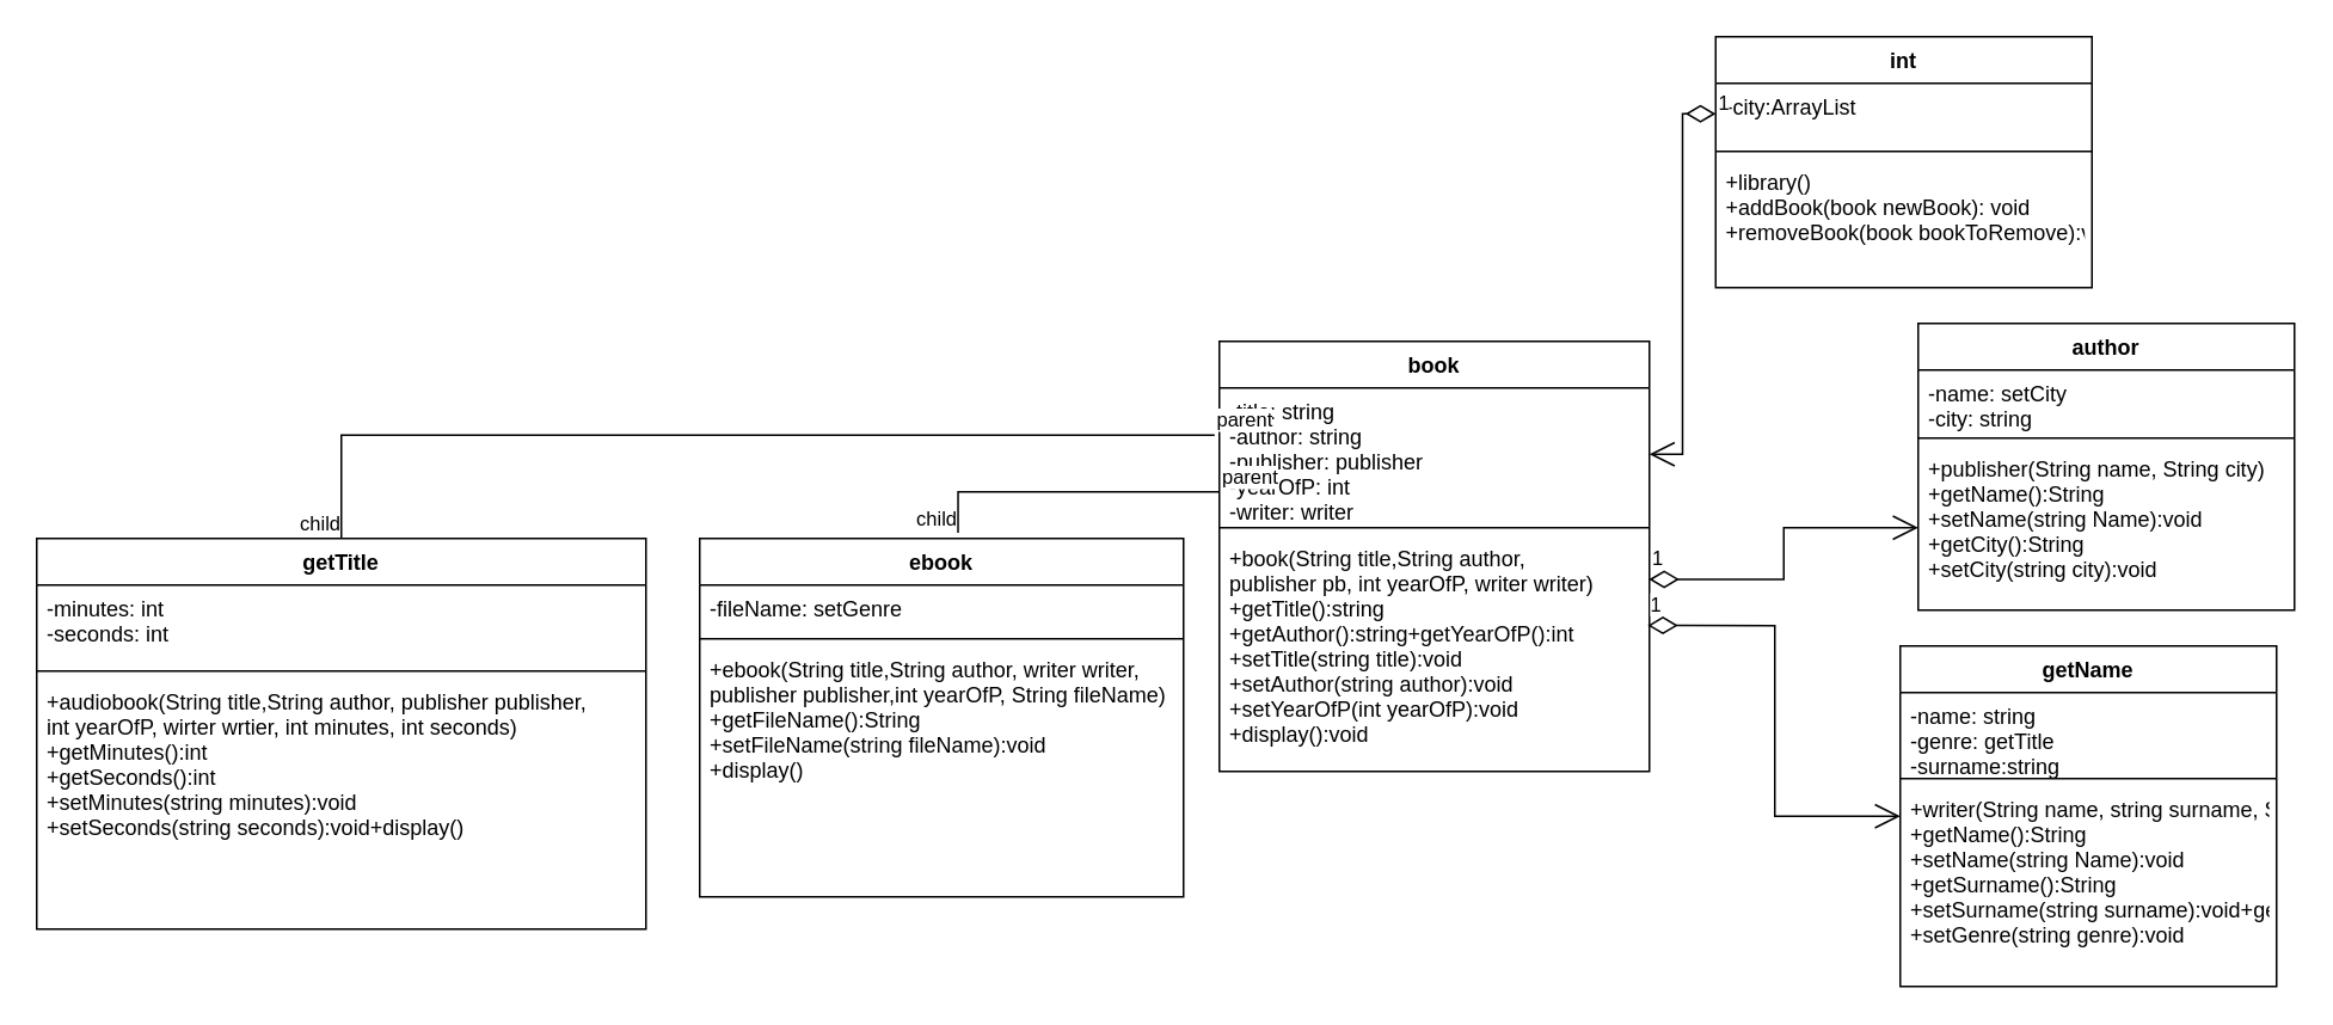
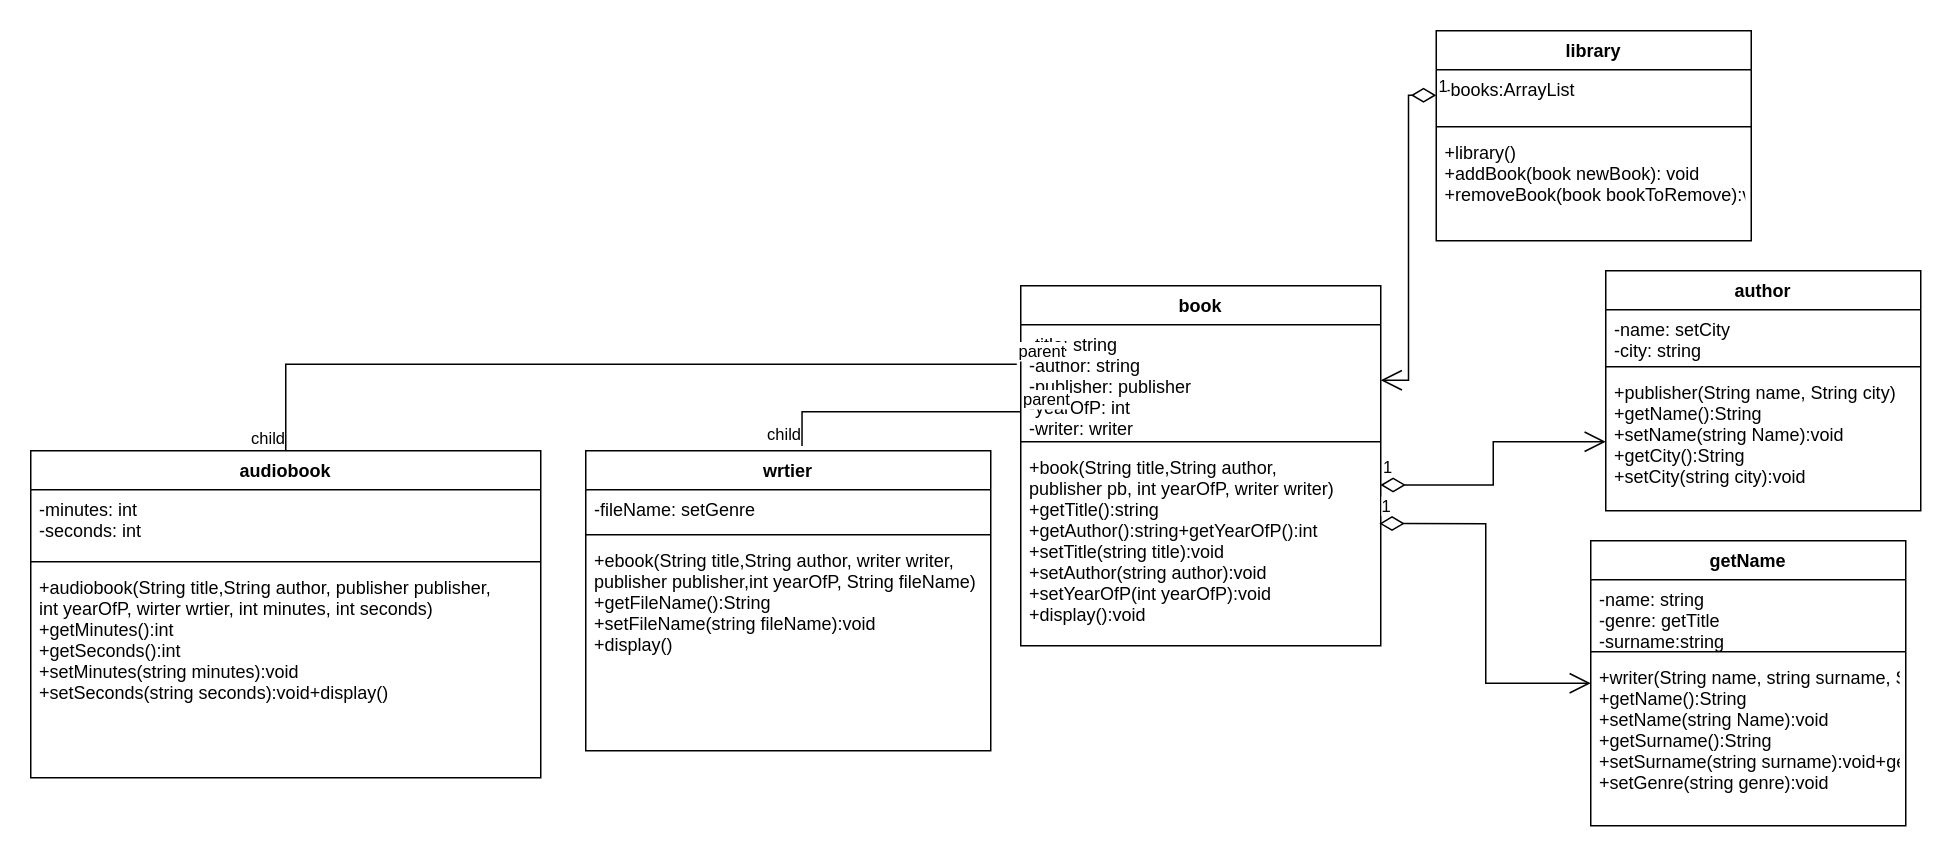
  <mxCell id="0" />
  <mxCell id="1" parent="0" />
  <mxCell id="2" value="book&#10;" style="swimlane;fontStyle=1;align=center;verticalAlign=top;childLayout=stackLayout;horizontal=1;startSize=26;horizontalStack=0;resizeParent=1;resizeParentMax=0;resizeLast=0;collapsible=1;marginBottom=0;" vertex="1" parent="1"><mxGeometry x="680" y="190" width="240" height="240" as="geometry" /></mxCell>
  <mxCell id="3" value="-title: string&#10;-author: string&#10;-publisher: publisher&#10;-yearOfP: int&#10;-writer: writer&#10;" style="text;strokeColor=none;fillColor=none;align=left;verticalAlign=top;spacingLeft=4;spacingRight=4;overflow=hidden;rotatable=0;points=[[0,0.5],[1,0.5]];portConstraint=eastwest;" vertex="1" parent="2"><mxGeometry y="26" width="240" height="74" as="geometry" /></mxCell>
  <mxCell id="4" value="" style="line;strokeWidth=1;fillColor=none;align=left;verticalAlign=middle;spacingTop=-1;spacingLeft=3;spacingRight=3;rotatable=0;labelPosition=right;points=[];portConstraint=eastwest;" vertex="1" parent="2"><mxGeometry y="100" width="240" height="8" as="geometry" /></mxCell>
  <mxCell id="5" value="+book(String title,String author,&#10;publisher pb, int yearOfP, writer writer)&#10;+getTitle():string&#10;+getAuthor():string+getYearOfP():int&#10;+setTitle(string title):void&#10;+setAuthor(string author):void&#10;+setYearOfP(int yearOfP):void&#10;+display():void&#10;" style="text;strokeColor=none;fillColor=none;align=left;verticalAlign=top;spacingLeft=4;spacingRight=4;overflow=hidden;rotatable=0;points=[[0,0.5],[1,0.5]];portConstraint=eastwest;" vertex="1" parent="2"><mxGeometry y="108" width="240" height="132" as="geometry" /></mxCell>
- <mxCell id="6" value="ebook&#10;" style="swimlane;fontStyle=1;align=center;verticalAlign=top;childLayout=stackLayout;horizontal=1;startSize=26;horizontalStack=0;resizeParent=1;resizeParentMax=0;resizeLast=0;collapsible=1;marginBottom=0;" vertex="1" parent="1"><mxGeometry x="390" y="300" width="270" height="200" as="geometry" /></mxCell>
+ <mxCell id="6" value="wrtier&#10;" style="swimlane;fontStyle=1;align=center;verticalAlign=top;childLayout=stackLayout;horizontal=1;startSize=26;horizontalStack=0;resizeParent=1;resizeParentMax=0;resizeLast=0;collapsible=1;marginBottom=0;" vertex="1" parent="1"><mxGeometry x="390" y="300" width="270" height="200" as="geometry" /></mxCell>
  <mxCell id="7" value="-fileName: setGenre" style="text;strokeColor=none;fillColor=none;align=left;verticalAlign=top;spacingLeft=4;spacingRight=4;overflow=hidden;rotatable=0;points=[[0,0.5],[1,0.5]];portConstraint=eastwest;" vertex="1" parent="6"><mxGeometry y="26" width="270" height="26" as="geometry" /></mxCell>
  <mxCell id="8" value="" style="line;strokeWidth=1;fillColor=none;align=left;verticalAlign=middle;spacingTop=-1;spacingLeft=3;spacingRight=3;rotatable=0;labelPosition=right;points=[];portConstraint=eastwest;" vertex="1" parent="6"><mxGeometry y="52" width="270" height="8" as="geometry" /></mxCell>
  <mxCell id="9" value="+ebook(String title,String author, writer writer,&#10;publisher publisher,int yearOfP, String fileName)&#10;+getFileName():String&#10;+setFileName(string fileName):void&#10;+display()&#10;" style="text;strokeColor=none;fillColor=none;align=left;verticalAlign=top;spacingLeft=4;spacingRight=4;overflow=hidden;rotatable=0;points=[[0,0.5],[1,0.5]];portConstraint=eastwest;" vertex="1" parent="6"><mxGeometry y="60" width="270" height="140" as="geometry" /></mxCell>
- <mxCell id="10" value="getTitle&#10;" style="swimlane;fontStyle=1;align=center;verticalAlign=top;childLayout=stackLayout;horizontal=1;startSize=26;horizontalStack=0;resizeParent=1;resizeParentMax=0;resizeLast=0;collapsible=1;marginBottom=0;" vertex="1" parent="1"><mxGeometry x="20" y="300" width="340" height="218" as="geometry" /></mxCell>
+ <mxCell id="10" value="audiobook&#10;" style="swimlane;fontStyle=1;align=center;verticalAlign=top;childLayout=stackLayout;horizontal=1;startSize=26;horizontalStack=0;resizeParent=1;resizeParentMax=0;resizeLast=0;collapsible=1;marginBottom=0;" vertex="1" parent="1"><mxGeometry x="20" y="300" width="340" height="218" as="geometry" /></mxCell>
  <mxCell id="11" value="-minutes: int&#10;-seconds: int&#10;" style="text;strokeColor=none;fillColor=none;align=left;verticalAlign=top;spacingLeft=4;spacingRight=4;overflow=hidden;rotatable=0;points=[[0,0.5],[1,0.5]];portConstraint=eastwest;" vertex="1" parent="10"><mxGeometry y="26" width="340" height="44" as="geometry" /></mxCell>
  <mxCell id="12" value="" style="line;strokeWidth=1;fillColor=none;align=left;verticalAlign=middle;spacingTop=-1;spacingLeft=3;spacingRight=3;rotatable=0;labelPosition=right;points=[];portConstraint=eastwest;" vertex="1" parent="10"><mxGeometry y="70" width="340" height="8" as="geometry" /></mxCell>
  <mxCell id="13" value="+audiobook(String title,String author, publisher publisher,&#10;int yearOfP, wirter wrtier, int minutes, int seconds)&#10;+getMinutes():int&#10;+getSeconds():int&#10;+setMinutes(string minutes):void&#10;+setSeconds(string seconds):void+display()&#10;" style="text;strokeColor=none;fillColor=none;align=left;verticalAlign=top;spacingLeft=4;spacingRight=4;overflow=hidden;rotatable=0;points=[[0,0.5],[1,0.5]];portConstraint=eastwest;" vertex="1" parent="10"><mxGeometry y="78" width="340" height="140" as="geometry" /></mxCell>
  <mxCell id="14" value="author" style="swimlane;fontStyle=1;align=center;verticalAlign=top;childLayout=stackLayout;horizontal=1;startSize=26;horizontalStack=0;resizeParent=1;resizeParentMax=0;resizeLast=0;collapsible=1;marginBottom=0;" vertex="1" parent="1"><mxGeometry x="1070" y="180" width="210" height="160" as="geometry" /></mxCell>
  <mxCell id="15" value="-name: setCity&#10;-city: string&#10;" style="text;strokeColor=none;fillColor=none;align=left;verticalAlign=top;spacingLeft=4;spacingRight=4;overflow=hidden;rotatable=0;points=[[0,0.5],[1,0.5]];portConstraint=eastwest;" vertex="1" parent="14"><mxGeometry y="26" width="210" height="34" as="geometry" /></mxCell>
  <mxCell id="16" value="" style="line;strokeWidth=1;fillColor=none;align=left;verticalAlign=middle;spacingTop=-1;spacingLeft=3;spacingRight=3;rotatable=0;labelPosition=right;points=[];portConstraint=eastwest;" vertex="1" parent="14"><mxGeometry y="60" width="210" height="8" as="geometry" /></mxCell>
  <mxCell id="17" value="+publisher(String name, String city)&#10;+getName():String&#10;+setName(string Name):void&#10;+getCity():String&#10;+setCity(string city):void&#10;" style="text;strokeColor=none;fillColor=none;align=left;verticalAlign=top;spacingLeft=4;spacingRight=4;overflow=hidden;rotatable=0;points=[[0,0.5],[1,0.5]];portConstraint=eastwest;" vertex="1" parent="14"><mxGeometry y="68" width="210" height="92" as="geometry" /></mxCell>
- <mxCell id="18" value="int&#10;" style="swimlane;fontStyle=1;align=center;verticalAlign=top;childLayout=stackLayout;horizontal=1;startSize=26;horizontalStack=0;resizeParent=1;resizeParentMax=0;resizeLast=0;collapsible=1;marginBottom=0;" vertex="1" parent="1"><mxGeometry x="957" y="20" width="210" height="140" as="geometry" /></mxCell>
- <mxCell id="19" value="-city:ArrayList" style="text;strokeColor=none;fillColor=none;align=left;verticalAlign=top;spacingLeft=4;spacingRight=4;overflow=hidden;rotatable=0;points=[[0,0.5],[1,0.5]];portConstraint=eastwest;" vertex="1" parent="18"><mxGeometry y="26" width="210" height="34" as="geometry" /></mxCell>
+ <mxCell id="18" value="library&#10;" style="swimlane;fontStyle=1;align=center;verticalAlign=top;childLayout=stackLayout;horizontal=1;startSize=26;horizontalStack=0;resizeParent=1;resizeParentMax=0;resizeLast=0;collapsible=1;marginBottom=0;" vertex="1" parent="1"><mxGeometry x="957" y="20" width="210" height="140" as="geometry" /></mxCell>
+ <mxCell id="19" value="-books:ArrayList" style="text;strokeColor=none;fillColor=none;align=left;verticalAlign=top;spacingLeft=4;spacingRight=4;overflow=hidden;rotatable=0;points=[[0,0.5],[1,0.5]];portConstraint=eastwest;" vertex="1" parent="18"><mxGeometry y="26" width="210" height="34" as="geometry" /></mxCell>
  <mxCell id="20" value="" style="line;strokeWidth=1;fillColor=none;align=left;verticalAlign=middle;spacingTop=-1;spacingLeft=3;spacingRight=3;rotatable=0;labelPosition=right;points=[];portConstraint=eastwest;" vertex="1" parent="18"><mxGeometry y="60" width="210" height="8" as="geometry" /></mxCell>
  <mxCell id="21" value="+library()&#10;+addBook(book newBook): void&#10;+removeBook(book bookToRemove):void&#10;&#10;&#10;" style="text;strokeColor=none;fillColor=none;align=left;verticalAlign=top;spacingLeft=4;spacingRight=4;overflow=hidden;rotatable=0;points=[[0,0.5],[1,0.5]];portConstraint=eastwest;" vertex="1" parent="18"><mxGeometry y="68" width="210" height="72" as="geometry" /></mxCell>
  <mxCell id="22" value="getName" style="swimlane;fontStyle=1;align=center;verticalAlign=top;childLayout=stackLayout;horizontal=1;startSize=26;horizontalStack=0;resizeParent=1;resizeParentMax=0;resizeLast=0;collapsible=1;marginBottom=0;" vertex="1" parent="1"><mxGeometry x="1060" y="360" width="210" height="190" as="geometry" /></mxCell>
  <mxCell id="23" value="-name: string&#10;-genre: getTitle&#10;-surname:string&#10;&#10;" style="text;strokeColor=none;fillColor=none;align=left;verticalAlign=top;spacingLeft=4;spacingRight=4;overflow=hidden;rotatable=0;points=[[0,0.5],[1,0.5]];portConstraint=eastwest;" vertex="1" parent="22"><mxGeometry y="26" width="210" height="44" as="geometry" /></mxCell>
  <mxCell id="24" value="" style="line;strokeWidth=1;fillColor=none;align=left;verticalAlign=middle;spacingTop=-1;spacingLeft=3;spacingRight=3;rotatable=0;labelPosition=right;points=[];portConstraint=eastwest;" vertex="1" parent="22"><mxGeometry y="70" width="210" height="8" as="geometry" /></mxCell>
  <mxCell id="25" value="+writer(String name, string surname, String genre)&#10;+getName():String&#10;+setName(string Name):void&#10;+getSurname():String&#10;+setSurname(string surname):void+getGenre():String&#10;+setGenre(string genre):void&#10;" style="text;strokeColor=none;fillColor=none;align=left;verticalAlign=top;spacingLeft=4;spacingRight=4;overflow=hidden;rotatable=0;points=[[0,0.5],[1,0.5]];portConstraint=eastwest;" vertex="1" parent="22"><mxGeometry y="78" width="210" height="112" as="geometry" /></mxCell>
  <mxCell id="26" value="1" style="endArrow=open;html=1;endSize=12;startArrow=diamondThin;startSize=14;startFill=0;edgeStyle=orthogonalEdgeStyle;align=left;verticalAlign=bottom;rounded=0;exitX=0.999;exitY=0.188;exitDx=0;exitDy=0;exitPerimeter=0;" edge="1" parent="1" source="5" target="17"><mxGeometry x="-1" y="3" relative="1" as="geometry"><mxPoint x="900" y="440" as="sourcePoint" /><mxPoint x="1040" y="380" as="targetPoint" /></mxGeometry></mxCell>
  <mxCell id="27" value="1" style="endArrow=open;html=1;endSize=12;startArrow=diamondThin;startSize=14;startFill=0;edgeStyle=orthogonalEdgeStyle;align=left;verticalAlign=bottom;rounded=0;exitX=0.996;exitY=0.383;exitDx=0;exitDy=0;exitPerimeter=0;" edge="1" parent="1" source="5" target="22"><mxGeometry x="-1" y="3" relative="1" as="geometry"><mxPoint x="869.76" y="178.816" as="sourcePoint" /><mxPoint x="960" y="400" as="targetPoint" /></mxGeometry></mxCell>
  <mxCell id="28" value="1" style="endArrow=open;html=1;endSize=12;startArrow=diamondThin;startSize=14;startFill=0;edgeStyle=orthogonalEdgeStyle;align=left;verticalAlign=bottom;rounded=0;exitX=0;exitY=0.5;exitDx=0;exitDy=0;" edge="1" parent="1" source="19" target="3"><mxGeometry x="-1" y="3" relative="1" as="geometry"><mxPoint x="869.04" y="204.556" as="sourcePoint" /><mxPoint x="785.029" y="530" as="targetPoint" /></mxGeometry></mxCell>
  <mxCell id="29" value="" style="endArrow=none;html=1;edgeStyle=orthogonalEdgeStyle;rounded=0;exitX=0;exitY=0.784;exitDx=0;exitDy=0;exitPerimeter=0;entryX=0.534;entryY=-0.016;entryDx=0;entryDy=0;entryPerimeter=0;" edge="1" parent="1" source="3" target="6"><mxGeometry relative="1" as="geometry"><mxPoint x="930" y="250" as="sourcePoint" /><mxPoint x="530" y="170" as="targetPoint" /></mxGeometry></mxCell>
  <mxCell id="30" value="parent" style="edgeLabel;resizable=0;html=1;align=left;verticalAlign=bottom;" connectable="0" vertex="1" parent="29"><mxGeometry x="-1" relative="1" as="geometry" /></mxCell>
  <mxCell id="31" value="child" style="edgeLabel;resizable=0;html=1;align=right;verticalAlign=bottom;" connectable="0" vertex="1" parent="29"><mxGeometry x="1" relative="1" as="geometry" /></mxCell>
  <mxCell id="32" value="" style="endArrow=none;html=1;edgeStyle=orthogonalEdgeStyle;rounded=0;exitX=-0.011;exitY=0.355;exitDx=0;exitDy=0;exitPerimeter=0;entryX=0.5;entryY=0;entryDx=0;entryDy=0;" edge="1" parent="1" source="3" target="10"><mxGeometry relative="1" as="geometry"><mxPoint x="575.82" y="80.016" as="sourcePoint" /><mxPoint x="440" y="156.8" as="targetPoint" /></mxGeometry></mxCell>
  <mxCell id="33" value="parent" style="edgeLabel;resizable=0;html=1;align=left;verticalAlign=bottom;" connectable="0" vertex="1" parent="32"><mxGeometry x="-1" relative="1" as="geometry" /></mxCell>
  <mxCell id="34" value="child" style="edgeLabel;resizable=0;html=1;align=right;verticalAlign=bottom;" connectable="0" vertex="1" parent="32"><mxGeometry x="1" relative="1" as="geometry" /></mxCell>
